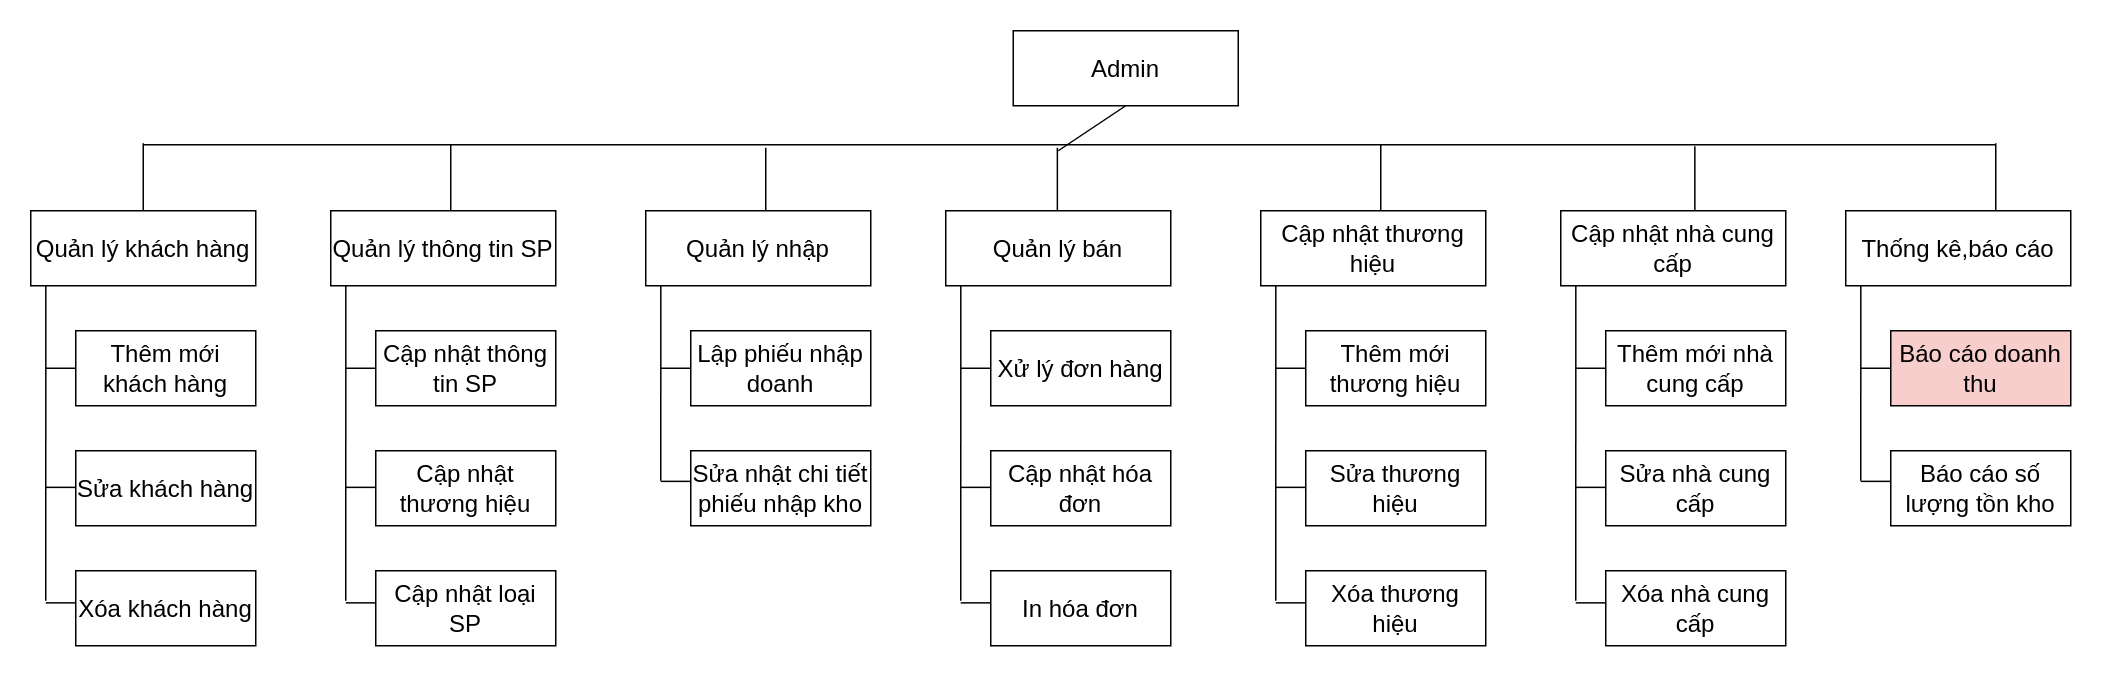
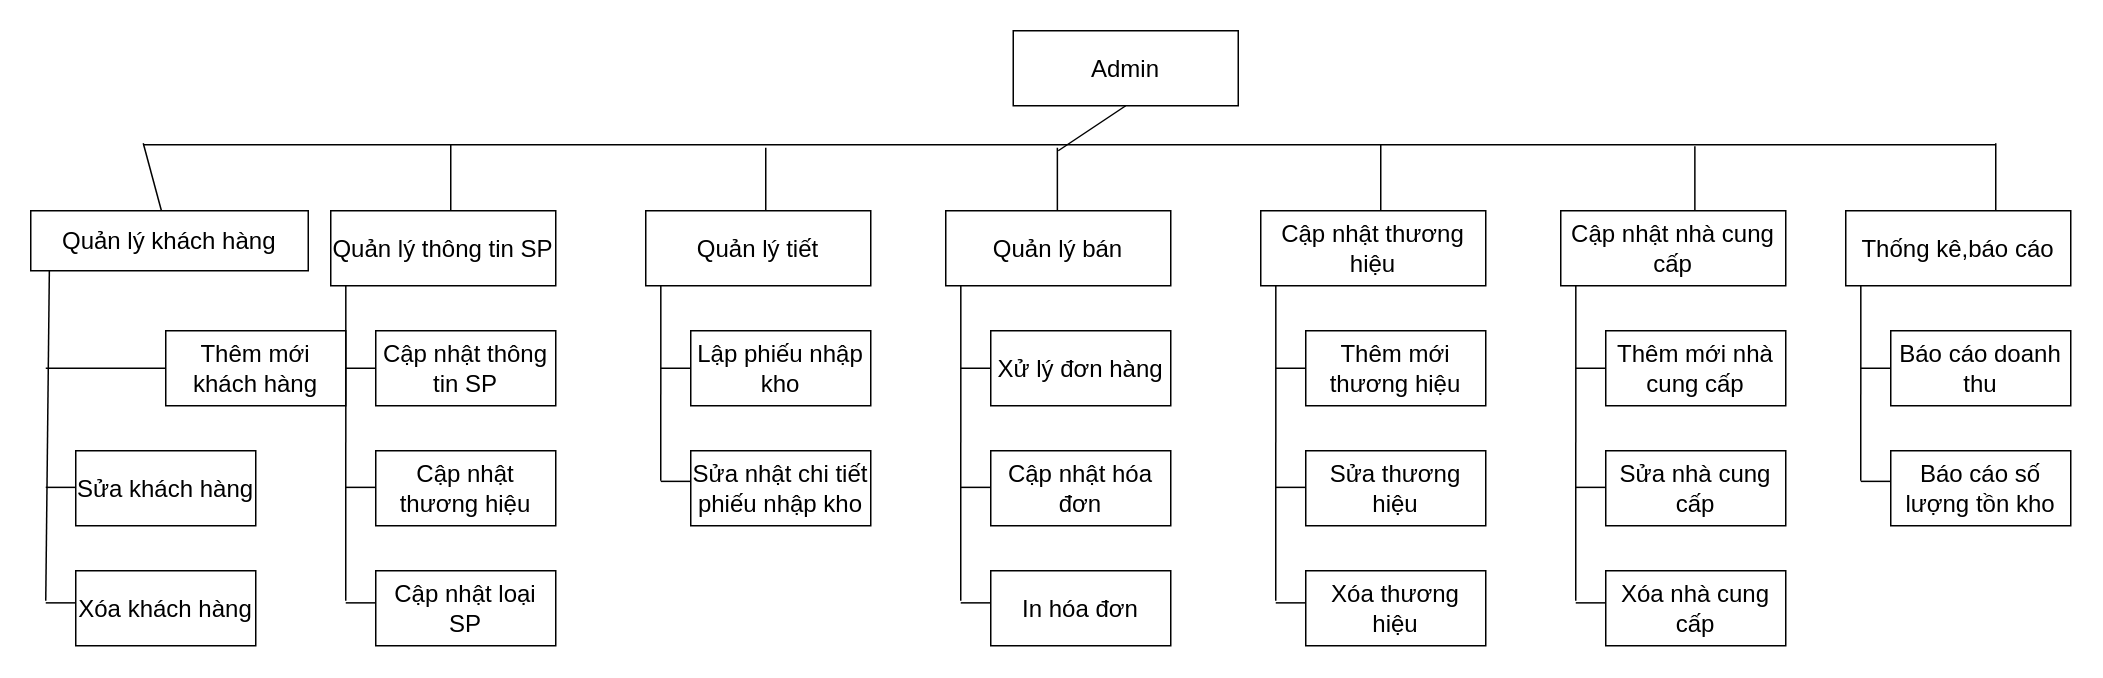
  <mxCell id="0" />
  <mxCell id="1" parent="0" />
  <mxCell id="2" value="Admin" style="rounded=0;whiteSpace=wrap;html=1;fontSize=16;" vertex="1" parent="1"><mxGeometry x="675" y="20" width="150" height="50" as="geometry" /></mxCell>
- <mxCell id="3" value="Quản lý khách hàng" style="rounded=0;whiteSpace=wrap;html=1;fontSize=16;" vertex="1" parent="1"><mxGeometry x="20" y="140" width="150" height="50" as="geometry" /></mxCell>
+ <mxCell id="3" value="Quản lý khách hàng" style="rounded=0;whiteSpace=wrap;html=1;fontSize=16;" vertex="1" parent="1"><mxGeometry x="20" y="140" width="185" height="40" as="geometry" /></mxCell>
  <mxCell id="4" value="Quản lý thông tin SP" style="rounded=0;whiteSpace=wrap;html=1;fontSize=16;" vertex="1" parent="1"><mxGeometry x="220" y="140" width="150" height="50" as="geometry" /></mxCell>
- <mxCell id="5" value="Quản lý nhập" style="rounded=0;whiteSpace=wrap;html=1;fontSize=16;" vertex="1" parent="1"><mxGeometry x="430" y="140" width="150" height="50" as="geometry" /></mxCell>
+ <mxCell id="5" value="Quản lý tiết" style="rounded=0;whiteSpace=wrap;html=1;fontSize=16;" vertex="1" parent="1"><mxGeometry x="430" y="140" width="150" height="50" as="geometry" /></mxCell>
  <mxCell id="6" value="Quản lý bán" style="rounded=0;whiteSpace=wrap;html=1;fontSize=16;" vertex="1" parent="1"><mxGeometry x="630" y="140" width="150" height="50" as="geometry" /></mxCell>
  <mxCell id="7" value="Thống kê,báo cáo" style="rounded=0;whiteSpace=wrap;html=1;fontSize=16;" vertex="1" parent="1"><mxGeometry x="1230" y="140" width="150" height="50" as="geometry" /></mxCell>
  <mxCell id="8" value="Cập nhật thương hiệu" style="rounded=0;whiteSpace=wrap;html=1;fontSize=16;" vertex="1" parent="1"><mxGeometry x="840" y="140" width="150" height="50" as="geometry" /></mxCell>
  <mxCell id="9" value="Cập nhật nhà cung cấp" style="rounded=0;whiteSpace=wrap;html=1;fontSize=16;" vertex="1" parent="1"><mxGeometry x="1040" y="140" width="150" height="50" as="geometry" /></mxCell>
- <mxCell id="10" value="Thêm mới khách hàng" style="rounded=0;whiteSpace=wrap;html=1;fontSize=16;" vertex="1" parent="1"><mxGeometry x="50" y="220" width="120" height="50" as="geometry" /></mxCell>
+ <mxCell id="10" value="Thêm mới khách hàng" style="rounded=0;whiteSpace=wrap;html=1;fontSize=16;" vertex="1" parent="1"><mxGeometry x="110" y="220" width="120" height="50" as="geometry" /></mxCell>
  <mxCell id="11" value="Sửa khách hàng" style="rounded=0;whiteSpace=wrap;html=1;fontSize=16;" vertex="1" parent="1"><mxGeometry x="50" y="300" width="120" height="50" as="geometry" /></mxCell>
  <mxCell id="12" value="Xóa khách hàng" style="rounded=0;whiteSpace=wrap;html=1;fontSize=16;" vertex="1" parent="1"><mxGeometry x="50" y="380" width="120" height="50" as="geometry" /></mxCell>
  <mxCell id="13" value="Thêm mới thương hiệu" style="rounded=0;whiteSpace=wrap;html=1;fontSize=16;" vertex="1" parent="1"><mxGeometry x="870" y="220" width="120" height="50" as="geometry" /></mxCell>
  <mxCell id="14" value="Sửa thương hiệu" style="rounded=0;whiteSpace=wrap;html=1;fontSize=16;" vertex="1" parent="1"><mxGeometry x="870" y="300" width="120" height="50" as="geometry" /></mxCell>
  <mxCell id="15" value="Xóa thương hiệu" style="rounded=0;whiteSpace=wrap;html=1;fontSize=16;" vertex="1" parent="1"><mxGeometry x="870" y="380" width="120" height="50" as="geometry" /></mxCell>
  <mxCell id="16" value="Thêm mới nhà cung cấp" style="rounded=0;whiteSpace=wrap;html=1;fontSize=16;" vertex="1" parent="1"><mxGeometry x="1070" y="220" width="120" height="50" as="geometry" /></mxCell>
  <mxCell id="17" value="Sửa nhà cung cấp" style="rounded=0;whiteSpace=wrap;html=1;fontSize=16;" vertex="1" parent="1"><mxGeometry x="1070" y="300" width="120" height="50" as="geometry" /></mxCell>
  <mxCell id="18" value="Xóa nhà cung cấp" style="rounded=0;whiteSpace=wrap;html=1;fontSize=16;" vertex="1" parent="1"><mxGeometry x="1070" y="380" width="120" height="50" as="geometry" /></mxCell>
  <mxCell id="19" value="Cập nhật thông tin SP" style="rounded=0;whiteSpace=wrap;html=1;fontSize=16;" vertex="1" parent="1"><mxGeometry x="250" y="220" width="120" height="50" as="geometry" /></mxCell>
  <mxCell id="20" value="Cập nhật thương hiệu" style="rounded=0;whiteSpace=wrap;html=1;fontSize=16;" vertex="1" parent="1"><mxGeometry x="250" y="300" width="120" height="50" as="geometry" /></mxCell>
  <mxCell id="21" value="Cập nhật loại SP" style="rounded=0;whiteSpace=wrap;html=1;fontSize=16;" vertex="1" parent="1"><mxGeometry x="250" y="380" width="120" height="50" as="geometry" /></mxCell>
- <mxCell id="22" value="Lập phiếu nhập doanh" style="rounded=0;whiteSpace=wrap;html=1;fontSize=16;" vertex="1" parent="1"><mxGeometry x="460" y="220" width="120" height="50" as="geometry" /></mxCell>
+ <mxCell id="22" value="Lập phiếu nhập kho" style="rounded=0;whiteSpace=wrap;html=1;fontSize=16;" vertex="1" parent="1"><mxGeometry x="460" y="220" width="120" height="50" as="geometry" /></mxCell>
  <mxCell id="23" value="Sửa nhật chi tiết phiếu nhập kho" style="rounded=0;whiteSpace=wrap;html=1;fontSize=16;" vertex="1" parent="1"><mxGeometry x="460" y="300" width="120" height="50" as="geometry" /></mxCell>
  <mxCell id="24" value="Xử lý đơn hàng" style="rounded=0;whiteSpace=wrap;html=1;fontSize=16;" vertex="1" parent="1"><mxGeometry x="660" y="220" width="120" height="50" as="geometry" /></mxCell>
  <mxCell id="25" value="Cập nhật hóa đơn" style="rounded=0;whiteSpace=wrap;html=1;fontSize=16;" vertex="1" parent="1"><mxGeometry x="660" y="300" width="120" height="50" as="geometry" /></mxCell>
  <mxCell id="26" value="In hóa đơn" style="rounded=0;whiteSpace=wrap;html=1;fontSize=16;" vertex="1" parent="1"><mxGeometry x="660" y="380" width="120" height="50" as="geometry" /></mxCell>
- <mxCell id="27" value="Báo cáo doanh thu" style="rounded=0;whiteSpace=wrap;html=1;fontSize=16;fillColor=#f8cecc;" vertex="1" parent="1"><mxGeometry x="1260" y="220" width="120" height="50" as="geometry" /></mxCell>
+ <mxCell id="27" value="Báo cáo doanh thu" style="rounded=0;whiteSpace=wrap;html=1;fontSize=16;" vertex="1" parent="1"><mxGeometry x="1260" y="220" width="120" height="50" as="geometry" /></mxCell>
  <mxCell id="28" value="Báo cáo số lượng tồn kho" style="rounded=0;whiteSpace=wrap;html=1;fontSize=16;" vertex="1" parent="1"><mxGeometry x="1260" y="300" width="120" height="50" as="geometry" /></mxCell>
  <mxCell id="29" value="" style="endArrow=none;html=1;fontSize=16;entryX=0.067;entryY=1;entryDx=0;entryDy=0;entryPerimeter=0;" edge="1" parent="1" target="3"><mxGeometry width="50" height="50" relative="1" as="geometry"><mxPoint x="30" y="400" as="sourcePoint" /><mxPoint x="610" y="200" as="targetPoint" /></mxGeometry></mxCell>
  <mxCell id="30" value="" style="endArrow=none;html=1;fontSize=16;entryX=0;entryY=0.5;entryDx=0;entryDy=0;" edge="1" parent="1" target="10"><mxGeometry width="50" height="50" relative="1" as="geometry"><mxPoint x="30" y="245" as="sourcePoint" /><mxPoint x="-40" y="260" as="targetPoint" /></mxGeometry></mxCell>
  <mxCell id="31" value="" style="endArrow=none;html=1;fontSize=16;entryX=0;entryY=0.5;entryDx=0;entryDy=0;" edge="1" parent="1"><mxGeometry width="50" height="50" relative="1" as="geometry"><mxPoint x="30" y="324.41" as="sourcePoint" /><mxPoint x="50" y="324.41" as="targetPoint" /></mxGeometry></mxCell>
  <mxCell id="32" value="" style="endArrow=none;html=1;fontSize=16;entryX=0;entryY=0.5;entryDx=0;entryDy=0;" edge="1" parent="1"><mxGeometry width="50" height="50" relative="1" as="geometry"><mxPoint x="30" y="401.41" as="sourcePoint" /><mxPoint x="50" y="401.41" as="targetPoint" /></mxGeometry></mxCell>
  <mxCell id="33" value="" style="endArrow=none;html=1;fontSize=16;entryX=0.067;entryY=1;entryDx=0;entryDy=0;entryPerimeter=0;" edge="1" parent="1"><mxGeometry width="50" height="50" relative="1" as="geometry"><mxPoint x="230" y="400" as="sourcePoint" /><mxPoint x="230.05" y="190" as="targetPoint" /></mxGeometry></mxCell>
  <mxCell id="34" value="" style="endArrow=none;html=1;fontSize=16;entryX=0;entryY=0.5;entryDx=0;entryDy=0;" edge="1" parent="1"><mxGeometry width="50" height="50" relative="1" as="geometry"><mxPoint x="230" y="245" as="sourcePoint" /><mxPoint x="250" y="245" as="targetPoint" /></mxGeometry></mxCell>
  <mxCell id="35" value="" style="endArrow=none;html=1;fontSize=16;entryX=0;entryY=0.5;entryDx=0;entryDy=0;" edge="1" parent="1"><mxGeometry width="50" height="50" relative="1" as="geometry"><mxPoint x="230" y="324.41" as="sourcePoint" /><mxPoint x="250" y="324.41" as="targetPoint" /></mxGeometry></mxCell>
  <mxCell id="36" value="" style="endArrow=none;html=1;fontSize=16;entryX=0;entryY=0.5;entryDx=0;entryDy=0;" edge="1" parent="1"><mxGeometry width="50" height="50" relative="1" as="geometry"><mxPoint x="230" y="401.41" as="sourcePoint" /><mxPoint x="250" y="401.41" as="targetPoint" /></mxGeometry></mxCell>
  <mxCell id="37" value="" style="endArrow=none;html=1;fontSize=16;entryX=0.067;entryY=1;entryDx=0;entryDy=0;entryPerimeter=0;" edge="1" parent="1"><mxGeometry width="50" height="50" relative="1" as="geometry"><mxPoint x="640" y="400" as="sourcePoint" /><mxPoint x="640.05" y="190" as="targetPoint" /></mxGeometry></mxCell>
  <mxCell id="38" value="" style="endArrow=none;html=1;fontSize=16;entryX=0;entryY=0.5;entryDx=0;entryDy=0;" edge="1" parent="1"><mxGeometry width="50" height="50" relative="1" as="geometry"><mxPoint x="640" y="245" as="sourcePoint" /><mxPoint x="660" y="245" as="targetPoint" /></mxGeometry></mxCell>
  <mxCell id="39" value="" style="endArrow=none;html=1;fontSize=16;entryX=0;entryY=0.5;entryDx=0;entryDy=0;" edge="1" parent="1"><mxGeometry width="50" height="50" relative="1" as="geometry"><mxPoint x="640" y="324.41" as="sourcePoint" /><mxPoint x="660" y="324.41" as="targetPoint" /></mxGeometry></mxCell>
  <mxCell id="40" value="" style="endArrow=none;html=1;fontSize=16;entryX=0;entryY=0.5;entryDx=0;entryDy=0;" edge="1" parent="1"><mxGeometry width="50" height="50" relative="1" as="geometry"><mxPoint x="640" y="401.41" as="sourcePoint" /><mxPoint x="660" y="401.41" as="targetPoint" /></mxGeometry></mxCell>
  <mxCell id="41" value="" style="endArrow=none;html=1;fontSize=16;entryX=0.067;entryY=1;entryDx=0;entryDy=0;entryPerimeter=0;" edge="1" parent="1"><mxGeometry width="50" height="50" relative="1" as="geometry"><mxPoint x="850" y="400" as="sourcePoint" /><mxPoint x="850.05" y="190" as="targetPoint" /></mxGeometry></mxCell>
  <mxCell id="42" value="" style="endArrow=none;html=1;fontSize=16;entryX=0;entryY=0.5;entryDx=0;entryDy=0;" edge="1" parent="1"><mxGeometry width="50" height="50" relative="1" as="geometry"><mxPoint x="850" y="245" as="sourcePoint" /><mxPoint x="870" y="245" as="targetPoint" /></mxGeometry></mxCell>
  <mxCell id="43" value="" style="endArrow=none;html=1;fontSize=16;entryX=0;entryY=0.5;entryDx=0;entryDy=0;" edge="1" parent="1"><mxGeometry width="50" height="50" relative="1" as="geometry"><mxPoint x="850" y="324.41" as="sourcePoint" /><mxPoint x="870" y="324.41" as="targetPoint" /></mxGeometry></mxCell>
  <mxCell id="44" value="" style="endArrow=none;html=1;fontSize=16;entryX=0;entryY=0.5;entryDx=0;entryDy=0;" edge="1" parent="1"><mxGeometry width="50" height="50" relative="1" as="geometry"><mxPoint x="850" y="401.41" as="sourcePoint" /><mxPoint x="870" y="401.41" as="targetPoint" /></mxGeometry></mxCell>
  <mxCell id="45" value="" style="endArrow=none;html=1;fontSize=16;entryX=0.067;entryY=1;entryDx=0;entryDy=0;entryPerimeter=0;" edge="1" parent="1"><mxGeometry width="50" height="50" relative="1" as="geometry"><mxPoint x="1050" y="400" as="sourcePoint" /><mxPoint x="1050.05" y="190" as="targetPoint" /></mxGeometry></mxCell>
  <mxCell id="46" value="" style="endArrow=none;html=1;fontSize=16;entryX=0;entryY=0.5;entryDx=0;entryDy=0;" edge="1" parent="1"><mxGeometry width="50" height="50" relative="1" as="geometry"><mxPoint x="1050" y="245" as="sourcePoint" /><mxPoint x="1070" y="245" as="targetPoint" /></mxGeometry></mxCell>
  <mxCell id="47" value="" style="endArrow=none;html=1;fontSize=16;entryX=0;entryY=0.5;entryDx=0;entryDy=0;" edge="1" parent="1"><mxGeometry width="50" height="50" relative="1" as="geometry"><mxPoint x="1050" y="324.41" as="sourcePoint" /><mxPoint x="1070" y="324.41" as="targetPoint" /></mxGeometry></mxCell>
  <mxCell id="48" value="" style="endArrow=none;html=1;fontSize=16;entryX=0;entryY=0.5;entryDx=0;entryDy=0;" edge="1" parent="1"><mxGeometry width="50" height="50" relative="1" as="geometry"><mxPoint x="1050" y="401.41" as="sourcePoint" /><mxPoint x="1070" y="401.41" as="targetPoint" /></mxGeometry></mxCell>
  <mxCell id="49" value="" style="endArrow=none;html=1;fontSize=16;entryX=0.067;entryY=1;entryDx=0;entryDy=0;entryPerimeter=0;" edge="1" parent="1"><mxGeometry width="50" height="50" relative="1" as="geometry"><mxPoint x="1240" y="320" as="sourcePoint" /><mxPoint x="1240.05" y="190" as="targetPoint" /></mxGeometry></mxCell>
  <mxCell id="50" value="" style="endArrow=none;html=1;fontSize=16;entryX=0;entryY=0.5;entryDx=0;entryDy=0;" edge="1" parent="1"><mxGeometry width="50" height="50" relative="1" as="geometry"><mxPoint x="1240" y="245" as="sourcePoint" /><mxPoint x="1260" y="245" as="targetPoint" /></mxGeometry></mxCell>
  <mxCell id="51" value="" style="endArrow=none;html=1;fontSize=16;entryX=0;entryY=0.5;entryDx=0;entryDy=0;" edge="1" parent="1"><mxGeometry width="50" height="50" relative="1" as="geometry"><mxPoint x="1240" y="320.41" as="sourcePoint" /><mxPoint x="1260" y="320.41" as="targetPoint" /></mxGeometry></mxCell>
  <mxCell id="52" value="" style="endArrow=none;html=1;fontSize=16;entryX=0.067;entryY=1;entryDx=0;entryDy=0;entryPerimeter=0;" edge="1" parent="1"><mxGeometry width="50" height="50" relative="1" as="geometry"><mxPoint x="440" y="320" as="sourcePoint" /><mxPoint x="440.05" y="190" as="targetPoint" /></mxGeometry></mxCell>
  <mxCell id="53" value="" style="endArrow=none;html=1;fontSize=16;entryX=0;entryY=0.5;entryDx=0;entryDy=0;" edge="1" parent="1"><mxGeometry width="50" height="50" relative="1" as="geometry"><mxPoint x="440" y="245" as="sourcePoint" /><mxPoint x="460" y="245" as="targetPoint" /></mxGeometry></mxCell>
  <mxCell id="54" value="" style="endArrow=none;html=1;fontSize=16;entryX=0;entryY=0.5;entryDx=0;entryDy=0;" edge="1" parent="1"><mxGeometry width="50" height="50" relative="1" as="geometry"><mxPoint x="440" y="320.41" as="sourcePoint" /><mxPoint x="460" y="320.41" as="targetPoint" /></mxGeometry></mxCell>
  <mxCell id="55" value="" style="endArrow=none;html=1;fontSize=16;entryX=0.5;entryY=1;entryDx=0;entryDy=0;" edge="1" parent="1" target="2"><mxGeometry width="50" height="50" relative="1" as="geometry"><mxPoint x="705" y="100" as="sourcePoint" /><mxPoint x="610" y="200" as="targetPoint" /></mxGeometry></mxCell>
  <mxCell id="56" value="" style="endArrow=none;html=1;fontSize=16;" edge="1" parent="1"><mxGeometry width="50" height="50" relative="1" as="geometry"><mxPoint x="95" y="96" as="sourcePoint" /><mxPoint x="1330" y="96" as="targetPoint" /></mxGeometry></mxCell>
  <mxCell id="57" value="" style="endArrow=none;html=1;fontSize=4;strokeWidth=1;jumpSize=8;rounded=1;" edge="1" parent="1" source="3"><mxGeometry width="50" height="50" relative="1" as="geometry"><mxPoint x="560" y="250" as="sourcePoint" /><mxPoint x="95" y="95" as="targetPoint" /></mxGeometry></mxCell>
  <mxCell id="58" value="" style="endArrow=none;html=1;fontSize=4;strokeWidth=1;jumpSize=8;rounded=1;" edge="1" parent="1"><mxGeometry width="50" height="50" relative="1" as="geometry"><mxPoint x="300" y="140" as="sourcePoint" /><mxPoint x="300" y="96" as="targetPoint" /></mxGeometry></mxCell>
  <mxCell id="59" value="" style="endArrow=none;html=1;fontSize=4;strokeWidth=1;jumpSize=8;rounded=1;" edge="1" parent="1"><mxGeometry width="50" height="50" relative="1" as="geometry"><mxPoint x="510" y="140" as="sourcePoint" /><mxPoint x="510" y="98" as="targetPoint" /><Array as="points"><mxPoint x="510" y="110" /></Array></mxGeometry></mxCell>
  <mxCell id="60" value="" style="endArrow=none;html=1;fontSize=4;strokeWidth=1;jumpSize=8;rounded=1;" edge="1" parent="1"><mxGeometry width="50" height="50" relative="1" as="geometry"><mxPoint x="704.41" y="140" as="sourcePoint" /><mxPoint x="704.41" y="98" as="targetPoint" /></mxGeometry></mxCell>
  <mxCell id="61" value="" style="endArrow=none;html=1;fontSize=4;strokeWidth=1;jumpSize=8;rounded=1;" edge="1" parent="1"><mxGeometry width="50" height="50" relative="1" as="geometry"><mxPoint x="920" y="140" as="sourcePoint" /><mxPoint x="920" y="96" as="targetPoint" /></mxGeometry></mxCell>
  <mxCell id="62" value="" style="endArrow=none;html=1;fontSize=4;strokeWidth=1;jumpSize=8;rounded=1;" edge="1" parent="1"><mxGeometry width="50" height="50" relative="1" as="geometry"><mxPoint x="1129.41" y="140" as="sourcePoint" /><mxPoint x="1129.41" y="97" as="targetPoint" /></mxGeometry></mxCell>
  <mxCell id="63" value="" style="endArrow=none;html=1;fontSize=4;strokeWidth=1;jumpSize=8;rounded=1;" edge="1" parent="1"><mxGeometry width="50" height="50" relative="1" as="geometry"><mxPoint x="1330" y="140" as="sourcePoint" /><mxPoint x="1330" y="95" as="targetPoint" /></mxGeometry></mxCell>
